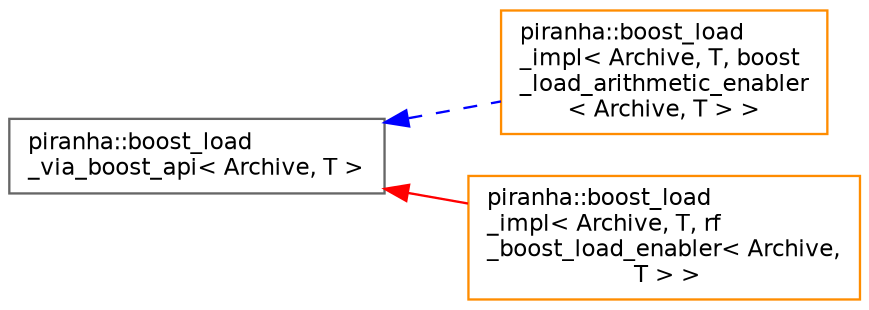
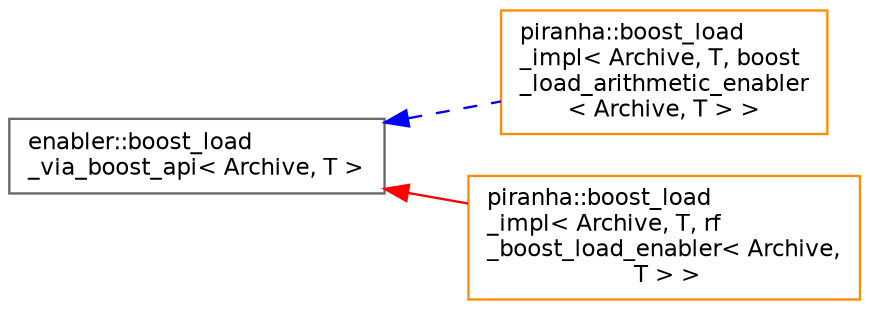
  digraph {
    rankdir=LR
    node [color=darkorange fillcolor=white fontname=Helvetica fontsize=10 shape=record style=filled]
    edge [dir=back fontname=Helvetica fontsize=10 labelfontname=Helvetica labelfontsize=10]
-   n1 [color=gray40 height=0.2 label="piranha::boost_load\l_via_boost_api\< Archive, T \>" width=0.4]
+   n1 [color=gray40 height=0.2 label="enabler::boost_load\l_via_boost_api\< Archive, T \>" width=0.4]
    n2 [height=0.2 label="piranha::boost_load\l_impl\< Archive, T, boost\l_load_arithmetic_enabler\l\< Archive, T \> \>" width=0.4]
    n3 [height=0.2 label="piranha::boost_load\l_impl\< Archive, T, rf\l_boost_load_enabler\< Archive,\l T \> \>" width=0.4]
    n1 -> n2 [color=blue style=dashed]
    n1 -> n3 [color=red style=solid]
  }
